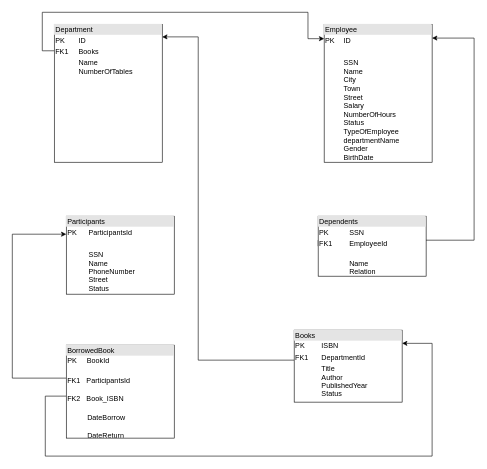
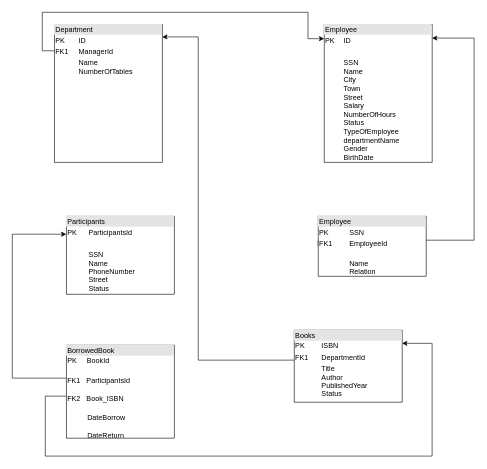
  <mxCell id="0" />
  <mxCell id="1" parent="0" />
  <mxCell id="2" value="&lt;div style=&quot;box-sizing: border-box ; width: 100% ; background: #e4e4e4 ; padding: 2px&quot;&gt;Employee&lt;/div&gt;&lt;table style=&quot;width: 100% ; font-size: 1em&quot; cellpadding=&quot;2&quot; cellspacing=&quot;0&quot;&gt;&lt;tbody&gt;&lt;tr&gt;&lt;td&gt;PK&lt;/td&gt;&lt;td&gt;ID&lt;/td&gt;&lt;/tr&gt;&lt;tr&gt;&lt;td&gt;&lt;br&gt;&lt;/td&gt;&lt;td&gt;&lt;br&gt;&lt;/td&gt;&lt;/tr&gt;&lt;tr&gt;&lt;td&gt;&lt;/td&gt;&lt;td&gt;SSN&lt;br&gt;Name&lt;br&gt;City&lt;br&gt;Town&lt;br&gt;Street&lt;br&gt;Salary&lt;br&gt;NumberOfHours&lt;br&gt;Status&lt;br&gt;TypeOfEmployee&lt;br&gt;departmentName&lt;br&gt;Gender&lt;br&gt;BirthDate&lt;br&gt;&lt;br&gt;&lt;br&gt;&lt;/td&gt;&lt;/tr&gt;&lt;/tbody&gt;&lt;/table&gt;" style="verticalAlign=top;align=left;overflow=fill;html=1;" vertex="1" parent="1"><mxGeometry x="540" y="40" width="180" height="230" as="geometry" /></mxCell>
  <mxCell id="3" style="edgeStyle=orthogonalEdgeStyle;rounded=0;orthogonalLoop=1;jettySize=auto;html=1;exitX=0;exitY=0.192;exitDx=0;exitDy=0;exitPerimeter=0;" edge="1" parent="1" source="4"><mxGeometry relative="1" as="geometry"><mxPoint x="540" y="64" as="targetPoint" /><Array as="points"><mxPoint x="70" y="84" /><mxPoint x="70" y="20" /><mxPoint x="513" y="20" /><mxPoint x="513" y="64" /></Array></mxGeometry></mxCell>
- <mxCell id="4" value="&lt;div style=&quot;box-sizing: border-box ; width: 100% ; background: #e4e4e4 ; padding: 2px&quot;&gt;Department&lt;/div&gt;&lt;table style=&quot;width: 100% ; font-size: 1em&quot; cellpadding=&quot;2&quot; cellspacing=&quot;0&quot;&gt;&lt;tbody&gt;&lt;tr&gt;&lt;td&gt;PK&lt;/td&gt;&lt;td&gt;ID&lt;br&gt;&lt;/td&gt;&lt;/tr&gt;&lt;tr&gt;&lt;td&gt;FK1&lt;/td&gt;&lt;td&gt;Books&lt;/td&gt;&lt;/tr&gt;&lt;tr&gt;&lt;td&gt;&lt;/td&gt;&lt;td&gt;Name&lt;br&gt;NumberOfTables&lt;br&gt;&lt;br&gt;&lt;/td&gt;&lt;/tr&gt;&lt;/tbody&gt;&lt;/table&gt;" style="verticalAlign=top;align=left;overflow=fill;html=1;" vertex="1" parent="1"><mxGeometry x="90" y="40" width="180" height="230" as="geometry" /></mxCell>
+ <mxCell id="4" value="&lt;div style=&quot;box-sizing: border-box ; width: 100% ; background: #e4e4e4 ; padding: 2px&quot;&gt;Department&lt;/div&gt;&lt;table style=&quot;width: 100% ; font-size: 1em&quot; cellpadding=&quot;2&quot; cellspacing=&quot;0&quot;&gt;&lt;tbody&gt;&lt;tr&gt;&lt;td&gt;PK&lt;/td&gt;&lt;td&gt;ID&lt;br&gt;&lt;/td&gt;&lt;/tr&gt;&lt;tr&gt;&lt;td&gt;FK1&lt;/td&gt;&lt;td&gt;ManagerId&lt;/td&gt;&lt;/tr&gt;&lt;tr&gt;&lt;td&gt;&lt;/td&gt;&lt;td&gt;Name&lt;br&gt;NumberOfTables&lt;br&gt;&lt;br&gt;&lt;/td&gt;&lt;/tr&gt;&lt;/tbody&gt;&lt;/table&gt;" style="verticalAlign=top;align=left;overflow=fill;html=1;" vertex="1" parent="1"><mxGeometry x="90" y="40" width="180" height="230" as="geometry" /></mxCell>
  <mxCell id="5" style="edgeStyle=orthogonalEdgeStyle;rounded=0;orthogonalLoop=1;jettySize=auto;html=1;exitX=0;exitY=0.5;exitDx=0;exitDy=0;" edge="1" parent="1" source="6"><mxGeometry relative="1" as="geometry"><mxPoint x="720" y="63" as="targetPoint" /><Array as="points"><mxPoint x="530" y="400" /><mxPoint x="790" y="400" /><mxPoint x="790" y="63" /></Array></mxGeometry></mxCell>
- <mxCell id="6" value="&lt;div style=&quot;box-sizing: border-box ; width: 100% ; background: #e4e4e4 ; padding: 2px&quot;&gt;Dependents&lt;/div&gt;&lt;table style=&quot;width: 100% ; font-size: 1em&quot; cellpadding=&quot;2&quot; cellspacing=&quot;0&quot;&gt;&lt;tbody&gt;&lt;tr&gt;&lt;td&gt;PK&lt;/td&gt;&lt;td&gt;SSN&lt;/td&gt;&lt;/tr&gt;&lt;tr&gt;&lt;td&gt;FK1&lt;/td&gt;&lt;td&gt;EmployeeId&lt;/td&gt;&lt;/tr&gt;&lt;tr&gt;&lt;td&gt;&lt;/td&gt;&lt;td&gt;&lt;br&gt;Name&lt;br&gt;Relation&lt;/td&gt;&lt;/tr&gt;&lt;/tbody&gt;&lt;/table&gt;" style="verticalAlign=top;align=left;overflow=fill;html=1;" vertex="1" parent="1"><mxGeometry x="530" y="360" width="180" height="100" as="geometry" /></mxCell>
+ <mxCell id="6" value="&lt;div style=&quot;box-sizing: border-box ; width: 100% ; background: #e4e4e4 ; padding: 2px&quot;&gt;Employee&lt;/div&gt;&lt;table style=&quot;width: 100% ; font-size: 1em&quot; cellpadding=&quot;2&quot; cellspacing=&quot;0&quot;&gt;&lt;tbody&gt;&lt;tr&gt;&lt;td&gt;PK&lt;/td&gt;&lt;td&gt;SSN&lt;/td&gt;&lt;/tr&gt;&lt;tr&gt;&lt;td&gt;FK1&lt;/td&gt;&lt;td&gt;EmployeeId&lt;/td&gt;&lt;/tr&gt;&lt;tr&gt;&lt;td&gt;&lt;/td&gt;&lt;td&gt;&lt;br&gt;Name&lt;br&gt;Relation&lt;/td&gt;&lt;/tr&gt;&lt;/tbody&gt;&lt;/table&gt;" style="verticalAlign=top;align=left;overflow=fill;html=1;" vertex="1" parent="1"><mxGeometry x="530" y="360" width="180" height="100" as="geometry" /></mxCell>
  <mxCell id="7" value="&lt;div style=&quot;box-sizing: border-box ; width: 100% ; background: #e4e4e4 ; padding: 2px&quot;&gt;Participants&lt;/div&gt;&lt;table style=&quot;width: 100% ; font-size: 1em&quot; cellpadding=&quot;2&quot; cellspacing=&quot;0&quot;&gt;&lt;tbody&gt;&lt;tr&gt;&lt;td&gt;PK&lt;/td&gt;&lt;td&gt;ParticipantsId&lt;/td&gt;&lt;/tr&gt;&lt;tr&gt;&lt;td&gt;&lt;br&gt;&lt;/td&gt;&lt;td&gt;&lt;br&gt;&lt;/td&gt;&lt;/tr&gt;&lt;tr&gt;&lt;td&gt;&lt;/td&gt;&lt;td&gt;SSN&lt;br&gt;Name&lt;br&gt;PhoneNumber&lt;br&gt;Street&lt;br&gt;Status&lt;br&gt;&lt;br&gt;&lt;br&gt;&lt;/td&gt;&lt;/tr&gt;&lt;/tbody&gt;&lt;/table&gt;" style="verticalAlign=top;align=left;overflow=fill;html=1;" vertex="1" parent="1"><mxGeometry x="110" y="360" width="180" height="130" as="geometry" /></mxCell>
  <mxCell id="8" style="edgeStyle=orthogonalEdgeStyle;rounded=0;orthogonalLoop=1;jettySize=auto;html=1;" edge="1" parent="1" source="9"><mxGeometry relative="1" as="geometry"><mxPoint x="270" y="61" as="targetPoint" /><Array as="points"><mxPoint x="330" y="600" /><mxPoint x="330" y="61" /></Array></mxGeometry></mxCell>
  <mxCell id="9" value="&lt;div style=&quot;box-sizing: border-box ; width: 100% ; background: #e4e4e4 ; padding: 2px&quot;&gt;Books&lt;/div&gt;&lt;table style=&quot;width: 100% ; font-size: 1em&quot; cellpadding=&quot;2&quot; cellspacing=&quot;0&quot;&gt;&lt;tbody&gt;&lt;tr&gt;&lt;td&gt;PK&lt;/td&gt;&lt;td&gt;ISBN&lt;br&gt;&lt;/td&gt;&lt;/tr&gt;&lt;tr&gt;&lt;td&gt;FK1&lt;/td&gt;&lt;td&gt;DepartmentId&lt;/td&gt;&lt;/tr&gt;&lt;tr&gt;&lt;td&gt;&lt;/td&gt;&lt;td&gt;Title&lt;br&gt;Author&lt;br&gt;PublishedYear&lt;br&gt;Status&lt;/td&gt;&lt;/tr&gt;&lt;/tbody&gt;&lt;/table&gt;" style="verticalAlign=top;align=left;overflow=fill;html=1;" vertex="1" parent="1"><mxGeometry x="490" y="550" width="180" height="120" as="geometry" /></mxCell>
  <mxCell id="10" style="edgeStyle=orthogonalEdgeStyle;rounded=0;orthogonalLoop=1;jettySize=auto;html=1;" edge="1" parent="1" source="12"><mxGeometry relative="1" as="geometry"><mxPoint x="110" y="390" as="targetPoint" /><Array as="points"><mxPoint x="20" y="630" /><mxPoint x="20" y="390" /><mxPoint x="100" y="390" /></Array></mxGeometry></mxCell>
  <mxCell id="11" style="edgeStyle=orthogonalEdgeStyle;rounded=0;orthogonalLoop=1;jettySize=auto;html=1;" edge="1" parent="1" source="12"><mxGeometry relative="1" as="geometry"><mxPoint x="670" y="572" as="targetPoint" /><Array as="points"><mxPoint x="75" y="660" /><mxPoint x="75" y="760" /><mxPoint x="720" y="760" /><mxPoint x="720" y="572" /></Array></mxGeometry></mxCell>
  <mxCell id="12" value="&lt;div style=&quot;box-sizing: border-box ; width: 100% ; background: #e4e4e4 ; padding: 2px&quot;&gt;BorrowedBook&lt;/div&gt;&lt;table style=&quot;width: 100% ; font-size: 1em&quot; cellpadding=&quot;2&quot; cellspacing=&quot;0&quot;&gt;&lt;tbody&gt;&lt;tr&gt;&lt;td&gt;PK&amp;nbsp; &amp;nbsp; &amp;nbsp;BookId&lt;br&gt;&lt;br&gt;&lt;/td&gt;&lt;td&gt;&lt;br&gt;&lt;/td&gt;&lt;/tr&gt;&lt;tr&gt;&lt;td&gt;FK1&amp;nbsp; &amp;nbsp;ParticipantsId&lt;br&gt;&lt;br&gt;FK2&amp;nbsp; &amp;nbsp;Book_ISBN&lt;br&gt;&lt;br&gt;&lt;/td&gt;&lt;td&gt;&lt;br&gt;&lt;/td&gt;&lt;/tr&gt;&lt;tr&gt;&lt;td&gt;&amp;nbsp; &amp;nbsp; &amp;nbsp; &amp;nbsp; &amp;nbsp; DateBorrow&lt;br&gt;&lt;br&gt;&amp;nbsp; &amp;nbsp; &amp;nbsp; &amp;nbsp; &amp;nbsp; DateReturn&lt;/td&gt;&lt;td&gt;&lt;br&gt;&lt;br&gt;&lt;/td&gt;&lt;/tr&gt;&lt;/tbody&gt;&lt;/table&gt;" style="verticalAlign=top;align=left;overflow=fill;html=1;" vertex="1" parent="1"><mxGeometry x="110" y="575" width="180" height="155" as="geometry" /></mxCell>
